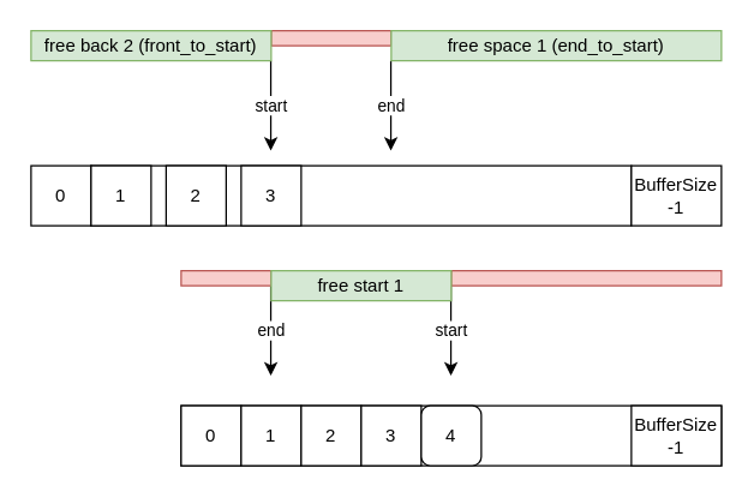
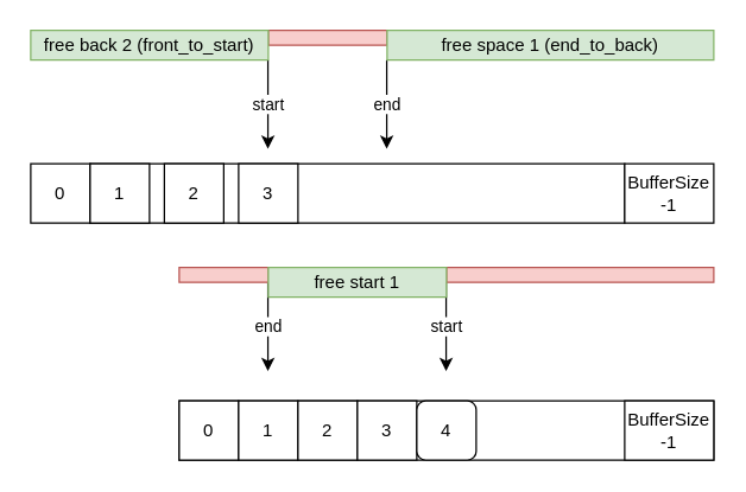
  <mxCell id="0" />
  <mxCell id="1" parent="0" />
  <mxCell id="2" value="" style="rounded=0;whiteSpace=wrap;html=1;" vertex="1" parent="1"><mxGeometry x="60" y="110" width="360" height="40" as="geometry" /></mxCell>
  <mxCell id="3" value="0" style="rounded=0;whiteSpace=wrap;html=1;" vertex="1" parent="1"><mxGeometry x="20" y="110" width="40" height="40" as="geometry" /></mxCell>
  <mxCell id="4" value="1" style="rounded=0;whiteSpace=wrap;html=1;" vertex="1" parent="1"><mxGeometry x="60" y="110" width="40" height="40" as="geometry" /></mxCell>
  <mxCell id="5" value="BufferSize&lt;div&gt;-1&lt;/div&gt;" style="rounded=0;whiteSpace=wrap;html=1;" vertex="1" parent="1"><mxGeometry x="420" y="110" width="60" height="40" as="geometry" /></mxCell>
  <mxCell id="6" value="2" style="rounded=0;whiteSpace=wrap;html=1;" vertex="1" parent="1"><mxGeometry x="110" y="110" width="40" height="40" as="geometry" /></mxCell>
  <mxCell id="7" value="start" style="endArrow=classic;html=1;rounded=0;" edge="1" parent="1"><mxGeometry width="50" height="50" relative="1" as="geometry"><mxPoint x="179.76" y="40" as="sourcePoint" /><mxPoint x="179.76" y="100" as="targetPoint" /></mxGeometry></mxCell>
  <mxCell id="8" value="end" style="endArrow=classic;html=1;rounded=0;" edge="1" parent="1"><mxGeometry width="50" height="50" relative="1" as="geometry"><mxPoint x="259.76" y="40" as="sourcePoint" /><mxPoint x="259.76" y="100" as="targetPoint" /></mxGeometry></mxCell>
  <mxCell id="9" value="3" style="rounded=0;whiteSpace=wrap;html=1;" vertex="1" parent="1"><mxGeometry x="160" y="110" width="40" height="40" as="geometry" /></mxCell>
  <mxCell id="10" value="" style="rounded=0;whiteSpace=wrap;html=1;" vertex="1" parent="1"><mxGeometry x="120" y="270" width="360" height="40" as="geometry" /></mxCell>
  <mxCell id="11" value="0" style="rounded=0;whiteSpace=wrap;html=1;" vertex="1" parent="1"><mxGeometry x="120" y="270" width="40" height="40" as="geometry" /></mxCell>
  <mxCell id="12" value="1" style="rounded=0;whiteSpace=wrap;html=1;" vertex="1" parent="1"><mxGeometry x="160" y="270" width="40" height="40" as="geometry" /></mxCell>
  <mxCell id="13" value="BufferSize&lt;div&gt;-1&lt;/div&gt;" style="rounded=0;whiteSpace=wrap;html=1;" vertex="1" parent="1"><mxGeometry x="420" y="270" width="60" height="40" as="geometry" /></mxCell>
  <mxCell id="14" value="2" style="rounded=0;whiteSpace=wrap;html=1;" vertex="1" parent="1"><mxGeometry x="200" y="270" width="40" height="40" as="geometry" /></mxCell>
  <mxCell id="15" value="start" style="endArrow=classic;html=1;rounded=0;" edge="1" parent="1"><mxGeometry width="50" height="50" relative="1" as="geometry"><mxPoint x="299.76" y="190" as="sourcePoint" /><mxPoint x="299.76" y="250" as="targetPoint" /></mxGeometry></mxCell>
  <mxCell id="16" value="end" style="endArrow=classic;html=1;rounded=0;" edge="1" parent="1"><mxGeometry width="50" height="50" relative="1" as="geometry"><mxPoint x="179.76" y="190" as="sourcePoint" /><mxPoint x="179.76" y="250" as="targetPoint" /></mxGeometry></mxCell>
  <mxCell id="17" value="3" style="rounded=0;whiteSpace=wrap;html=1;" vertex="1" parent="1"><mxGeometry x="240" y="270" width="40" height="40" as="geometry" /></mxCell>
  <mxCell id="18" value="4" style="whiteSpace=wrap;html=1;rounded=1;" vertex="1" parent="1"><mxGeometry x="280" y="270" width="40" height="40" as="geometry" /></mxCell>
  <mxCell id="19" value="" style="rounded=0;whiteSpace=wrap;html=1;fillColor=#f8cecc;strokeColor=#b85450;" vertex="1" parent="1"><mxGeometry x="180" y="20" width="80" height="10" as="geometry" /></mxCell>
  <mxCell id="20" value="" style="rounded=0;whiteSpace=wrap;html=1;fillColor=#f8cecc;strokeColor=#b85450;" vertex="1" parent="1"><mxGeometry x="300" y="180" width="180" height="10" as="geometry" /></mxCell>
  <mxCell id="21" value="" style="rounded=0;whiteSpace=wrap;html=1;fillColor=#f8cecc;strokeColor=#b85450;" vertex="1" parent="1"><mxGeometry x="120" y="180" width="60" height="10" as="geometry" /></mxCell>
- <mxCell id="22" value="free space 1 (end_to_start)" style="rounded=0;whiteSpace=wrap;html=1;fillColor=#d5e8d4;strokeColor=#82b366;" vertex="1" parent="1"><mxGeometry x="260" y="20" width="220" height="20" as="geometry" /></mxCell>
+ <mxCell id="22" value="free space 1 (end_to_back)" style="rounded=0;whiteSpace=wrap;html=1;fillColor=#d5e8d4;strokeColor=#82b366;" vertex="1" parent="1"><mxGeometry x="260" y="20" width="220" height="20" as="geometry" /></mxCell>
  <mxCell id="23" value="free back 2 (front_to_start)" style="rounded=0;whiteSpace=wrap;html=1;fillColor=#d5e8d4;strokeColor=#82b366;" vertex="1" parent="1"><mxGeometry x="20" y="20" width="160" height="20" as="geometry" /></mxCell>
  <mxCell id="24" value="free start 1" style="rounded=0;whiteSpace=wrap;html=1;fillColor=#d5e8d4;strokeColor=#82b366;" vertex="1" parent="1"><mxGeometry x="180" y="180" width="120" height="20" as="geometry" /></mxCell>
